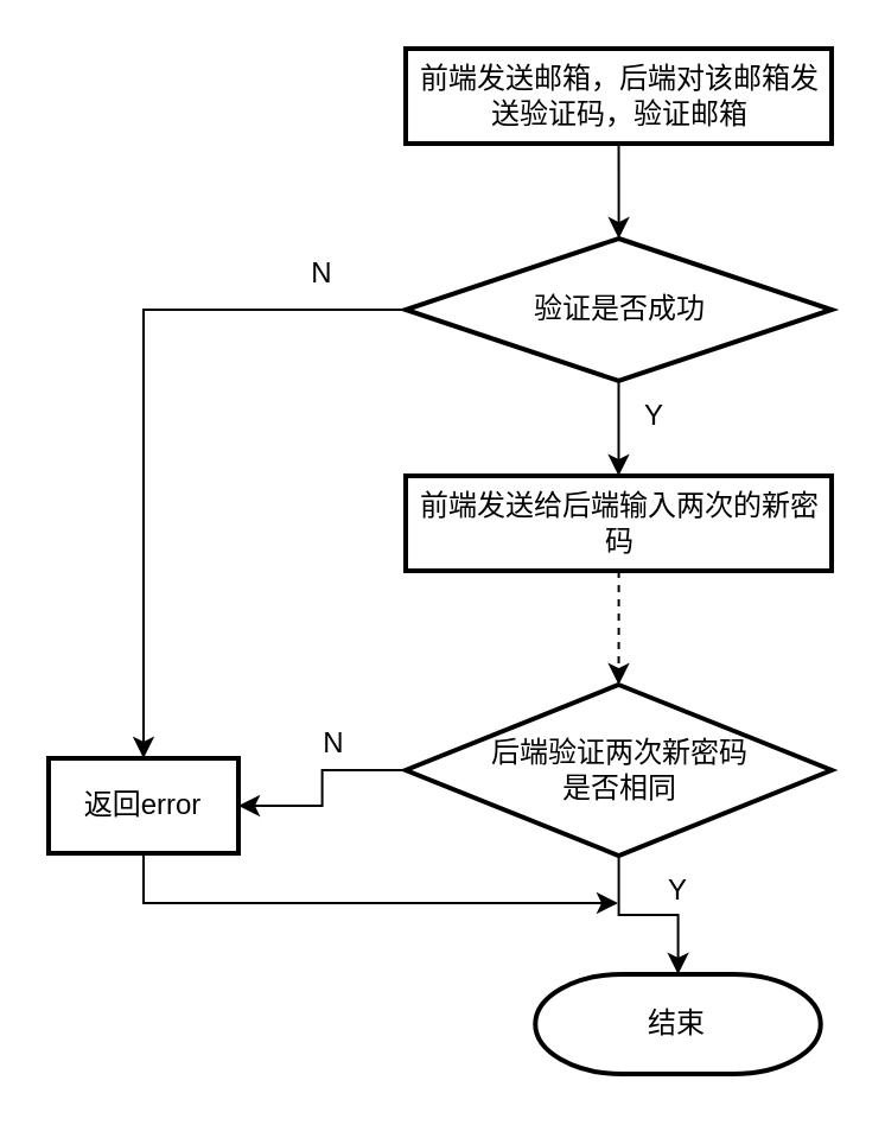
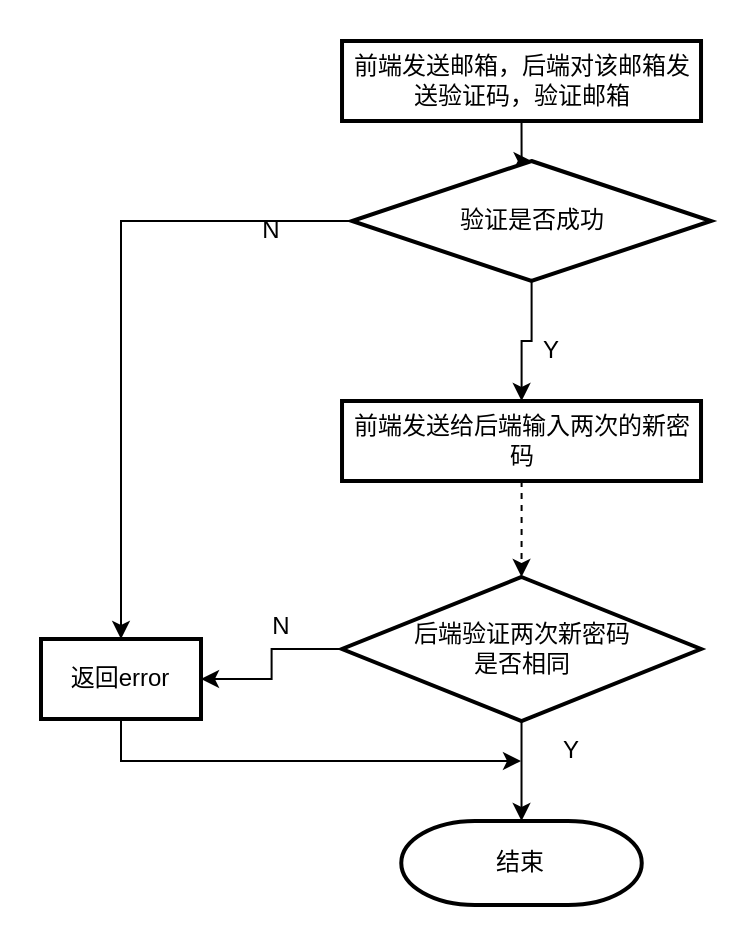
  <mxCell id="0" />
  <mxCell id="1" parent="0" />
  <mxCell id="2" value="前端发送邮箱，后端对该邮箱发送验证码，验证邮箱" style="whiteSpace=wrap;html=1;strokeWidth=2;" vertex="1" parent="1"><mxGeometry x="170.51" y="20" width="179.5" height="40" as="geometry" /></mxCell>
  <mxCell id="3" value="" style="edgeStyle=orthogonalEdgeStyle;rounded=0;orthogonalLoop=1;jettySize=auto;html=1;exitX=0.5;exitY=1;exitDx=0;exitDy=0;" edge="1" parent="1" source="2" target="6"><mxGeometry relative="1" as="geometry"><mxPoint x="260.25" y="60" as="sourcePoint" /></mxGeometry></mxCell>
  <mxCell id="4" value="" style="edgeStyle=orthogonalEdgeStyle;rounded=0;orthogonalLoop=1;jettySize=auto;html=1;" edge="1" parent="1" source="6" target="8"><mxGeometry relative="1" as="geometry" /></mxCell>
  <mxCell id="5" style="edgeStyle=orthogonalEdgeStyle;rounded=0;orthogonalLoop=1;jettySize=auto;html=1;entryX=0.5;entryY=0;entryDx=0;entryDy=0;" edge="1" parent="1" source="6" target="16"><mxGeometry relative="1" as="geometry" /></mxCell>
- <mxCell id="6" value="验证是否成功" style="rhombus;whiteSpace=wrap;html=1;strokeWidth=2;" vertex="1" parent="1"><mxGeometry x="170.5" y="100" width="179.5" height="60" as="geometry" /></mxCell>
+ <mxCell id="6" value="验证是否成功" style="rhombus;whiteSpace=wrap;html=1;strokeWidth=2;" vertex="1" parent="1"><mxGeometry x="175.5" y="80" width="179.5" height="60" as="geometry" /></mxCell>
  <mxCell id="7" value="" style="edgeStyle=orthogonalEdgeStyle;rounded=0;orthogonalLoop=1;jettySize=auto;html=1;entryX=0.5;entryY=0;entryDx=0;entryDy=0;dashed=1;" edge="1" parent="1" source="8" target="14"><mxGeometry relative="1" as="geometry"><mxPoint x="260.26" y="290" as="targetPoint" /></mxGeometry></mxCell>
  <mxCell id="8" value="前端发送给后端输入两次的新密码" style="whiteSpace=wrap;html=1;strokeWidth=2;" vertex="1" parent="1"><mxGeometry x="170.51" y="200" width="179.5" height="40" as="geometry" /></mxCell>
- <mxCell id="9" value="结束" style="strokeWidth=2;html=1;shape=mxgraph.flowchart.terminator;whiteSpace=wrap;" vertex="1" parent="1"><mxGeometry x="225.13" y="410" width="120.25" height="42" as="geometry" /></mxCell>
+ <mxCell id="9" value="结束" style="strokeWidth=2;html=1;shape=mxgraph.flowchart.terminator;whiteSpace=wrap;" vertex="1" parent="1"><mxGeometry x="200.13" y="410" width="120.25" height="42" as="geometry" /></mxCell>
  <mxCell id="10" value="Y" style="text;html=1;align=center;verticalAlign=middle;resizable=0;points=[];autosize=1;strokeColor=none;fillColor=none;" vertex="1" parent="1"><mxGeometry x="260" y="160" width="30" height="30" as="geometry" /></mxCell>
  <mxCell id="11" value="N" style="text;html=1;align=center;verticalAlign=middle;resizable=0;points=[];autosize=1;strokeColor=none;fillColor=none;" vertex="1" parent="1"><mxGeometry x="120" y="100" width="30" height="30" as="geometry" /></mxCell>
  <mxCell id="12" value="" style="edgeStyle=orthogonalEdgeStyle;rounded=0;orthogonalLoop=1;jettySize=auto;html=1;" edge="1" parent="1" source="14" target="9"><mxGeometry relative="1" as="geometry" /></mxCell>
  <mxCell id="13" style="edgeStyle=orthogonalEdgeStyle;rounded=0;orthogonalLoop=1;jettySize=auto;html=1;entryX=1;entryY=0.5;entryDx=0;entryDy=0;" edge="1" parent="1" source="14" target="16"><mxGeometry relative="1" as="geometry" /></mxCell>
  <mxCell id="14" value="后端验证两次新密码&lt;br&gt;是否相同" style="rhombus;whiteSpace=wrap;html=1;strokeWidth=2;" vertex="1" parent="1"><mxGeometry x="170.51" y="288" width="179.5" height="72" as="geometry" /></mxCell>
  <mxCell id="15" style="edgeStyle=orthogonalEdgeStyle;rounded=0;orthogonalLoop=1;jettySize=auto;html=1;" edge="1" parent="1" source="16"><mxGeometry relative="1" as="geometry"><mxPoint x="260" y="380" as="targetPoint" /><Array as="points"><mxPoint x="60" y="380" /></Array></mxGeometry></mxCell>
  <mxCell id="16" value="返回error" style="whiteSpace=wrap;html=1;strokeWidth=2;" vertex="1" parent="1"><mxGeometry x="20" y="319" width="80" height="40" as="geometry" /></mxCell>
  <mxCell id="17" value="Y" style="text;html=1;align=center;verticalAlign=middle;resizable=0;points=[];autosize=1;strokeColor=none;fillColor=none;" vertex="1" parent="1"><mxGeometry x="270" y="360" width="30" height="30" as="geometry" /></mxCell>
  <mxCell id="18" value="N" style="text;html=1;align=center;verticalAlign=middle;resizable=0;points=[];autosize=1;strokeColor=none;fillColor=none;" vertex="1" parent="1"><mxGeometry x="125" y="298" width="30" height="30" as="geometry" /></mxCell>
